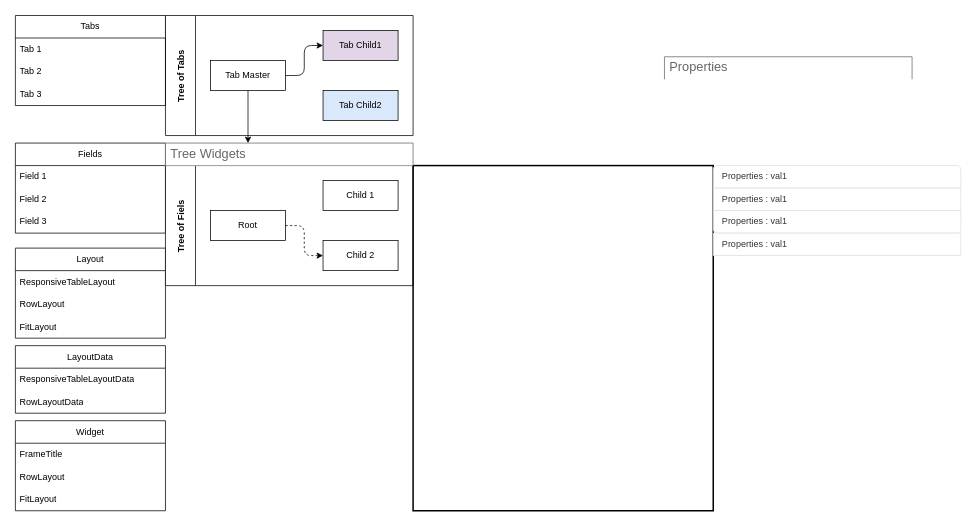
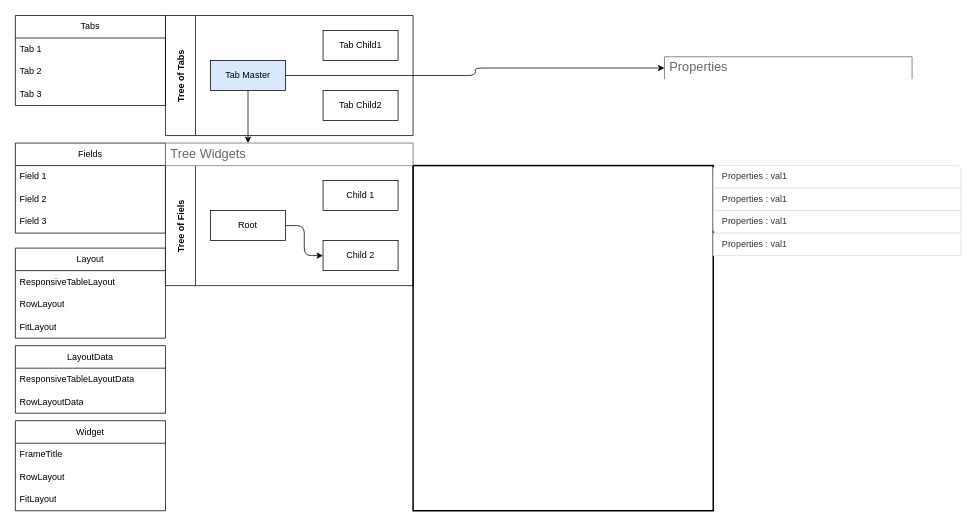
  <mxCell id="0" />
  <mxCell id="1" parent="0" />
  <mxCell id="2" value="" style="rounded=0;whiteSpace=wrap;html=1;fillColor=none;strokeColor=#000000;strokeWidth=2;" parent="1" vertex="1"><mxGeometry x="550" y="220" width="400" height="460" as="geometry" /></mxCell>
  <mxCell id="3" value="Fields" style="swimlane;fontStyle=0;childLayout=stackLayout;horizontal=1;startSize=30;horizontalStack=0;resizeParent=1;resizeParentMax=0;resizeLast=0;collapsible=1;marginBottom=0;whiteSpace=wrap;html=1;" parent="1" vertex="1"><mxGeometry x="20" y="190" width="200" height="120" as="geometry" /></mxCell>
  <mxCell id="4" value="Field 1" style="text;strokeColor=none;fillColor=none;align=left;verticalAlign=middle;spacingLeft=4;spacingRight=4;overflow=hidden;points=[[0,0.5],[1,0.5]];portConstraint=eastwest;rotatable=0;whiteSpace=wrap;html=1;" parent="3" vertex="1"><mxGeometry y="30" width="200" height="30" as="geometry" /></mxCell>
  <mxCell id="5" value="Field 2" style="text;strokeColor=none;fillColor=none;align=left;verticalAlign=middle;spacingLeft=4;spacingRight=4;overflow=hidden;points=[[0,0.5],[1,0.5]];portConstraint=eastwest;rotatable=0;whiteSpace=wrap;html=1;" parent="3" vertex="1"><mxGeometry y="60" width="200" height="30" as="geometry" /></mxCell>
  <mxCell id="6" value="Field 3" style="text;strokeColor=none;fillColor=none;align=left;verticalAlign=middle;spacingLeft=4;spacingRight=4;overflow=hidden;points=[[0,0.5],[1,0.5]];portConstraint=eastwest;rotatable=0;whiteSpace=wrap;html=1;" parent="3" vertex="1"><mxGeometry y="90" width="200" height="30" as="geometry" /></mxCell>
  <mxCell id="7" value="Layout" style="swimlane;fontStyle=0;childLayout=stackLayout;horizontal=1;startSize=30;horizontalStack=0;resizeParent=1;resizeParentMax=0;resizeLast=0;collapsible=1;marginBottom=0;whiteSpace=wrap;html=1;" parent="1" vertex="1"><mxGeometry x="20" y="330" width="200" height="120" as="geometry" /></mxCell>
  <mxCell id="8" value="ResponsiveTableLayout" style="text;strokeColor=none;fillColor=none;align=left;verticalAlign=middle;spacingLeft=4;spacingRight=4;overflow=hidden;points=[[0,0.5],[1,0.5]];portConstraint=eastwest;rotatable=0;whiteSpace=wrap;html=1;" parent="7" vertex="1"><mxGeometry y="30" width="200" height="30" as="geometry" /></mxCell>
  <mxCell id="9" value="RowLayout" style="text;strokeColor=none;fillColor=none;align=left;verticalAlign=middle;spacingLeft=4;spacingRight=4;overflow=hidden;points=[[0,0.5],[1,0.5]];portConstraint=eastwest;rotatable=0;whiteSpace=wrap;html=1;" parent="7" vertex="1"><mxGeometry y="60" width="200" height="30" as="geometry" /></mxCell>
  <mxCell id="10" value="FitLayout" style="text;strokeColor=none;fillColor=none;align=left;verticalAlign=middle;spacingLeft=4;spacingRight=4;overflow=hidden;points=[[0,0.5],[1,0.5]];portConstraint=eastwest;rotatable=0;whiteSpace=wrap;html=1;" parent="7" vertex="1"><mxGeometry y="90" width="200" height="30" as="geometry" /></mxCell>
  <mxCell id="11" value="LayoutData" style="swimlane;fontStyle=0;childLayout=stackLayout;horizontal=1;startSize=30;horizontalStack=0;resizeParent=1;resizeParentMax=0;resizeLast=0;collapsible=1;marginBottom=0;whiteSpace=wrap;html=1;" parent="1" vertex="1"><mxGeometry x="20" y="460" width="200" height="90" as="geometry" /></mxCell>
  <mxCell id="12" value="ResponsiveTableLayoutData" style="text;strokeColor=none;fillColor=none;align=left;verticalAlign=middle;spacingLeft=4;spacingRight=4;overflow=hidden;points=[[0,0.5],[1,0.5]];portConstraint=eastwest;rotatable=0;whiteSpace=wrap;html=1;" parent="11" vertex="1"><mxGeometry y="30" width="200" height="30" as="geometry" /></mxCell>
  <mxCell id="13" value="RowLayoutData" style="text;strokeColor=none;fillColor=none;align=left;verticalAlign=middle;spacingLeft=4;spacingRight=4;overflow=hidden;points=[[0,0.5],[1,0.5]];portConstraint=eastwest;rotatable=0;whiteSpace=wrap;html=1;" parent="11" vertex="1"><mxGeometry y="60" width="200" height="30" as="geometry" /></mxCell>
  <mxCell id="14" value="Widget" style="swimlane;fontStyle=0;childLayout=stackLayout;horizontal=1;startSize=30;horizontalStack=0;resizeParent=1;resizeParentMax=0;resizeLast=0;collapsible=1;marginBottom=0;whiteSpace=wrap;html=1;" parent="1" vertex="1"><mxGeometry x="20" y="560" width="200" height="120" as="geometry" /></mxCell>
  <mxCell id="15" value="FrameTitle" style="text;strokeColor=none;fillColor=none;align=left;verticalAlign=middle;spacingLeft=4;spacingRight=4;overflow=hidden;points=[[0,0.5],[1,0.5]];portConstraint=eastwest;rotatable=0;whiteSpace=wrap;html=1;" parent="14" vertex="1"><mxGeometry y="30" width="200" height="30" as="geometry" /></mxCell>
  <mxCell id="16" value="RowLayout" style="text;strokeColor=none;fillColor=none;align=left;verticalAlign=middle;spacingLeft=4;spacingRight=4;overflow=hidden;points=[[0,0.5],[1,0.5]];portConstraint=eastwest;rotatable=0;whiteSpace=wrap;html=1;" parent="14" vertex="1"><mxGeometry y="60" width="200" height="30" as="geometry" /></mxCell>
  <mxCell id="17" value="FitLayout" style="text;strokeColor=none;fillColor=none;align=left;verticalAlign=middle;spacingLeft=4;spacingRight=4;overflow=hidden;points=[[0,0.5],[1,0.5]];portConstraint=eastwest;rotatable=0;whiteSpace=wrap;html=1;" parent="14" vertex="1"><mxGeometry y="90" width="200" height="30" as="geometry" /></mxCell>
  <mxCell id="18" value="Tree of Fiels" style="swimlane;startSize=40;horizontal=0;childLayout=treeLayout;horizontalTree=1;sortEdges=1;resizable=0;containerType=tree;fontSize=12;" vertex="1" parent="1"><mxGeometry x="220" y="220" width="330" height="160" as="geometry" /></mxCell>
  <mxCell id="19" value="Root" style="whiteSpace=wrap;html=1;" vertex="1" parent="18"><mxGeometry x="60" y="60" width="100" height="40" as="geometry" /></mxCell>
  <mxCell id="20" value="Child 1" style="whiteSpace=wrap;html=1;" vertex="1" parent="18"><mxGeometry x="210" y="20" width="100" height="40" as="geometry" /></mxCell>
  <mxCell id="21" value="Child 2" style="whiteSpace=wrap;html=1;" vertex="1" parent="18"><mxGeometry x="210" y="100" width="100" height="40" as="geometry" /></mxCell>
- <mxCell id="22" value="" style="edgeStyle=elbowEdgeStyle;elbow=horizontal;html=1;rounded=1;curved=0;sourcePerimeterSpacing=0;targetPerimeterSpacing=0;startSize=6;endSize=6;dashed=1;" edge="1" parent="18" source="19" target="21"><mxGeometry relative="1" as="geometry" /></mxCell>
+ <mxCell id="22" value="" style="edgeStyle=elbowEdgeStyle;elbow=horizontal;html=1;rounded=1;curved=0;sourcePerimeterSpacing=0;targetPerimeterSpacing=0;startSize=6;endSize=6;" edge="1" parent="18" source="19" target="21"><mxGeometry relative="1" as="geometry" /></mxCell>
  <mxCell id="23" value="Tree Widgets" style="strokeWidth=1;shadow=0;dashed=0;align=center;html=1;shape=mxgraph.mockup.forms.uRect;fontSize=17;fontColor=#666666;align=left;spacingLeft=5;strokeColor=#666666;" vertex="1" parent="1"><mxGeometry x="220" y="190" width="330" height="30" as="geometry" /></mxCell>
  <mxCell id="24" value="Properties" style="strokeWidth=1;shadow=0;dashed=0;align=center;html=1;shape=mxgraph.mockup.forms.uRect;fontSize=17;fontColor=#666666;align=left;spacingLeft=5;strokeColor=#666666;" vertex="1" parent="1"><mxGeometry x="885" y="75" width="330" height="30" as="geometry" /></mxCell>
  <mxCell id="25" value="" style="swimlane;fontStyle=0;childLayout=stackLayout;horizontal=1;startSize=0;horizontalStack=0;resizeParent=1;resizeParentMax=0;resizeLast=0;collapsible=0;marginBottom=0;whiteSpace=wrap;html=1;strokeColor=none;fillColor=none;" vertex="1" parent="1"><mxGeometry x="950" y="220" width="330" height="120" as="geometry" /></mxCell>
  <mxCell id="26" value="Properties : val1" style="text;strokeColor=#DFDFDF;fillColor=#FFFFFF;align=left;verticalAlign=middle;spacingLeft=10;spacingRight=10;overflow=hidden;points=[[0,0.5],[1,0.5]];portConstraint=eastwest;rotatable=0;whiteSpace=wrap;html=1;shape=mxgraph.bootstrap.topButton;rSize=5;fontColor=#333333;" vertex="1" parent="25"><mxGeometry width="330" height="30" as="geometry" /></mxCell>
  <mxCell id="27" value="Properties : val1" style="text;strokeColor=#DFDFDF;fillColor=#FFFFFF;align=left;verticalAlign=middle;spacingLeft=10;spacingRight=10;overflow=hidden;points=[[0,0.5],[1,0.5]];portConstraint=eastwest;rotatable=0;whiteSpace=wrap;html=1;rSize=5;fontColor=#333333;" vertex="1" parent="25"><mxGeometry y="30" width="330" height="30" as="geometry" /></mxCell>
  <mxCell id="28" value="Properties : val1" style="text;strokeColor=#DFDFDF;fillColor=#FFFFFF;align=left;verticalAlign=middle;spacingLeft=10;spacingRight=10;overflow=hidden;points=[[0,0.5],[1,0.5]];portConstraint=eastwest;rotatable=0;whiteSpace=wrap;html=1;shape=mxgraph.bootstrap.bottomButton;rSize=5;fontColor=#333333;" vertex="1" parent="25"><mxGeometry y="60" width="330" height="30" as="geometry" /></mxCell>
  <mxCell id="29" value="Properties : val1" style="text;strokeColor=#DFDFDF;fillColor=#FFFFFF;align=left;verticalAlign=middle;spacingLeft=10;spacingRight=10;overflow=hidden;points=[[0,0.5],[1,0.5]];portConstraint=eastwest;rotatable=0;whiteSpace=wrap;html=1;rSize=5;fontColor=#333333;" vertex="1" parent="25"><mxGeometry y="90" width="330" height="30" as="geometry" /></mxCell>
  <mxCell id="30" value="Tree of Tabs" style="swimlane;startSize=40;horizontal=0;childLayout=treeLayout;horizontalTree=1;sortEdges=1;resizable=0;containerType=tree;fontSize=12;" vertex="1" parent="1"><mxGeometry x="220" y="20" width="330" height="160" as="geometry" /></mxCell>
- <mxCell id="31" value="Tab Master" style="whiteSpace=wrap;html=1;" vertex="1" parent="30"><mxGeometry x="60" y="60" width="100" height="40" as="geometry" /></mxCell>
- <mxCell id="32" value="Tab Child1" style="whiteSpace=wrap;html=1;fillColor=#e1d5e7;" vertex="1" parent="30"><mxGeometry x="210" y="20" width="100" height="40" as="geometry" /></mxCell>
- <mxCell id="33" value="" style="edgeStyle=elbowEdgeStyle;elbow=horizontal;html=1;rounded=1;curved=0;sourcePerimeterSpacing=0;targetPerimeterSpacing=0;startSize=6;endSize=6;" edge="1" parent="30" source="31" target="32"><mxGeometry relative="1" as="geometry" /></mxCell>
- <mxCell id="34" value="Tab Child2" style="whiteSpace=wrap;html=1;fillColor=#dae8fc;" vertex="1" parent="30"><mxGeometry x="210" y="100" width="100" height="40" as="geometry" /></mxCell>
+ <mxCell id="31" value="Tab Master" style="whiteSpace=wrap;html=1;fillColor=#dae8fc;" vertex="1" parent="30"><mxGeometry x="60" y="60" width="100" height="40" as="geometry" /></mxCell>
+ <mxCell id="32" value="Tab Child1" style="whiteSpace=wrap;html=1;" vertex="1" parent="30"><mxGeometry x="210" y="20" width="100" height="40" as="geometry" /></mxCell>
+ <mxCell id="33" value="" style="edgeStyle=elbowEdgeStyle;elbow=horizontal;html=1;rounded=1;curved=0;sourcePerimeterSpacing=0;targetPerimeterSpacing=0;startSize=6;endSize=6;" edge="1" parent="30" source="31" target="24"><mxGeometry relative="1" as="geometry" /></mxCell>
+ <mxCell id="34" value="Tab Child2" style="whiteSpace=wrap;html=1;" vertex="1" parent="30"><mxGeometry x="210" y="100" width="100" height="40" as="geometry" /></mxCell>
  <mxCell id="35" value="" style="edgeStyle=elbowEdgeStyle;elbow=horizontal;html=1;rounded=1;curved=0;sourcePerimeterSpacing=0;targetPerimeterSpacing=0;startSize=6;endSize=6;" edge="1" parent="30" source="31" target="23"><mxGeometry relative="1" as="geometry" /></mxCell>
  <mxCell id="36" value="Tabs" style="swimlane;fontStyle=0;childLayout=stackLayout;horizontal=1;startSize=30;horizontalStack=0;resizeParent=1;resizeParentMax=0;resizeLast=0;collapsible=1;marginBottom=0;whiteSpace=wrap;html=1;" vertex="1" parent="1"><mxGeometry x="20" y="20" width="200" height="120" as="geometry" /></mxCell>
  <mxCell id="37" value="Tab 1" style="text;strokeColor=none;fillColor=none;align=left;verticalAlign=middle;spacingLeft=4;spacingRight=4;overflow=hidden;points=[[0,0.5],[1,0.5]];portConstraint=eastwest;rotatable=0;whiteSpace=wrap;html=1;" vertex="1" parent="36"><mxGeometry y="30" width="200" height="30" as="geometry" /></mxCell>
  <mxCell id="38" value="Tab 2" style="text;strokeColor=none;fillColor=none;align=left;verticalAlign=middle;spacingLeft=4;spacingRight=4;overflow=hidden;points=[[0,0.5],[1,0.5]];portConstraint=eastwest;rotatable=0;whiteSpace=wrap;html=1;" vertex="1" parent="36"><mxGeometry y="60" width="200" height="30" as="geometry" /></mxCell>
  <mxCell id="39" value="Tab 3" style="text;strokeColor=none;fillColor=none;align=left;verticalAlign=middle;spacingLeft=4;spacingRight=4;overflow=hidden;points=[[0,0.5],[1,0.5]];portConstraint=eastwest;rotatable=0;whiteSpace=wrap;html=1;" vertex="1" parent="36"><mxGeometry y="90" width="200" height="30" as="geometry" /></mxCell>
